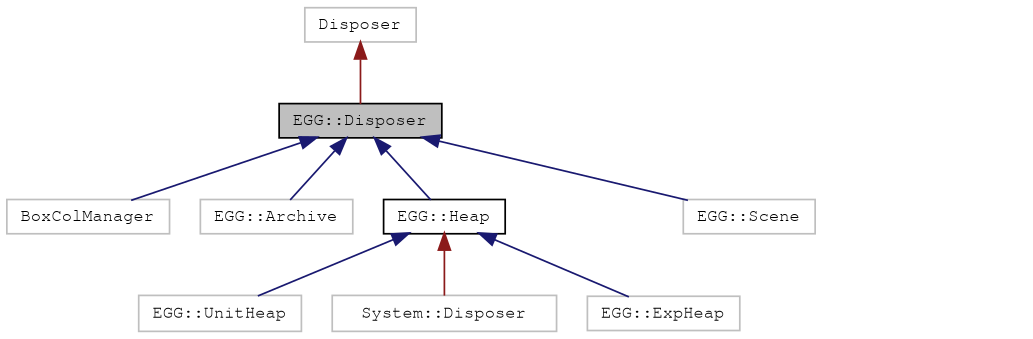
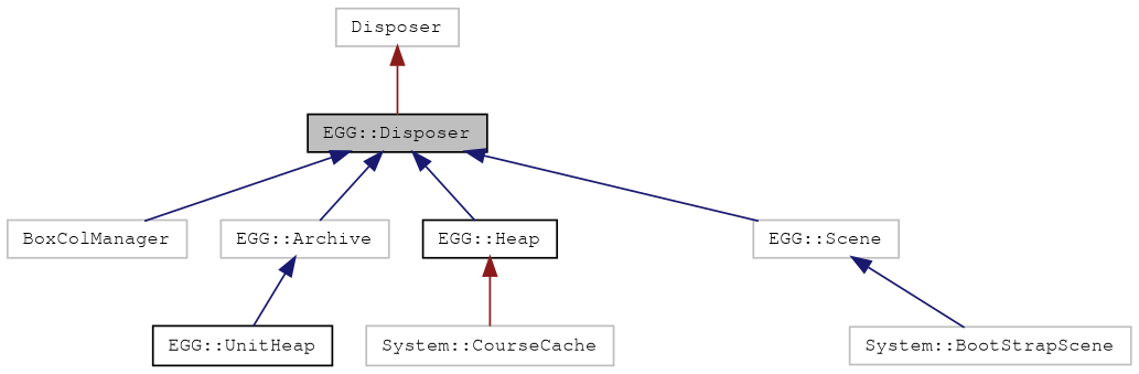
  digraph {
    node [color=grey75 fillcolor=white fontname=FreeMono fontsize=10 shape=record style=filled]
    edge [color=midnightblue dir=back fontname=FreeMono fontsize=10 labelfontname=FreeMono labelfontsize=10 style=solid]
    n1 [color=black fillcolor=grey75 fontcolor=black height=0.2 label="EGG::Disposer" width=0.4]
    n2 [height=0.2 label=BoxColManager width=0.4]
    n3 [height=0.2 label="EGG::Archive" width=0.4]
    n4 [color=black height=0.2 label="EGG::Heap" width=0.4]
    n5 [height=0.2 label="EGG::Scene" width=0.4]
-   n6 [height=0.2 label="System::Disposer" width=0.4]
-   n7 [height=0.2 label="EGG::ExpHeap" width=0.4]
-   n8 [height=0.2 label="EGG::UnitHeap" width=0.4]
+   n6 [height=0.2 label="System::CourseCache" width=0.4]
+   n8 [color=black height=0.2 label="EGG::UnitHeap" width=0.4]
+   n9 [height=0.2 label="System::BootStrapScene" width=0.4]
    n10 [height=0.2 label=Disposer width=0.4]
    n1 -> n2
    n1 -> n3
    n1 -> n4
    n1 -> n5
    n4 -> n6 [color=firebrick4]
-   n4 -> n7
-   n4 -> n8
+   n3 -> n8
+   n5 -> n9
    n10 -> n1 [color=firebrick4]
  }
